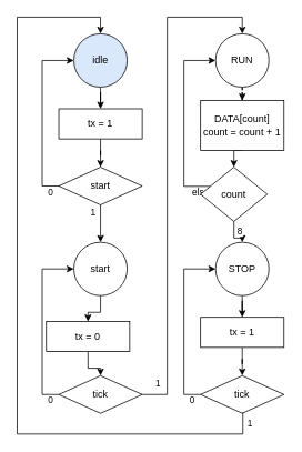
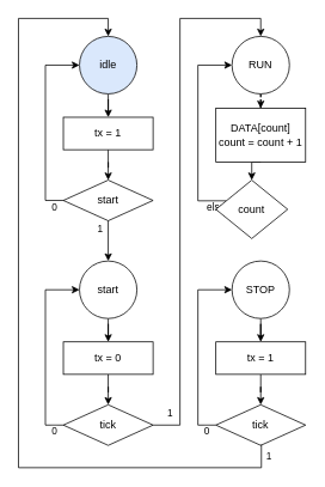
  <mxCell id="0" />
  <mxCell id="1" parent="0" />
  <mxCell id="2" value="" style="group" parent="1" vertex="1" connectable="0"><mxGeometry x="50" y="40" width="120" height="230" as="geometry" /></mxCell>
  <mxCell id="3" style="edgeStyle=orthogonalEdgeStyle;rounded=0;orthogonalLoop=1;jettySize=auto;html=1;entryX=0.5;entryY=0;entryDx=0;entryDy=0;" parent="2" source="4" target="6" edge="1"><mxGeometry relative="1" as="geometry" /></mxCell>
  <mxCell id="4" value="idle" style="ellipse;whiteSpace=wrap;html=1;aspect=fixed;fillColor=#dae8fc;" parent="2" vertex="1"><mxGeometry x="38" width="64.001" height="64.001" as="geometry" /></mxCell>
  <mxCell id="5" style="edgeStyle=orthogonalEdgeStyle;rounded=0;orthogonalLoop=1;jettySize=auto;html=1;entryX=0.5;entryY=0;entryDx=0;entryDy=0;" parent="2" source="6" target="9" edge="1"><mxGeometry relative="1" as="geometry" /></mxCell>
  <mxCell id="6" value="tx = 1" style="rounded=0;whiteSpace=wrap;html=1;" parent="2" vertex="1"><mxGeometry x="20" y="90.004" width="100" height="36.142" as="geometry" /></mxCell>
  <mxCell id="7" style="edgeStyle=orthogonalEdgeStyle;rounded=0;orthogonalLoop=1;jettySize=auto;html=1;entryX=0;entryY=0.5;entryDx=0;entryDy=0;" parent="2" source="9" target="4" edge="1"><mxGeometry relative="1" as="geometry"><Array as="points"><mxPoint y="183" /><mxPoint y="32" /></Array></mxGeometry></mxCell>
  <mxCell id="8" value="0" style="edgeLabel;html=1;align=center;verticalAlign=middle;resizable=0;points=[];" parent="7" vertex="1" connectable="0"><mxGeometry x="-0.89" y="-1" relative="1" as="geometry"><mxPoint y="8" as="offset" /></mxGeometry></mxCell>
  <mxCell id="9" value="start" style="rhombus;whiteSpace=wrap;html=1;" parent="2" vertex="1"><mxGeometry x="20" y="160.003" width="100" height="45.177" as="geometry" /></mxCell>
  <mxCell id="10" value="" style="group" parent="1" vertex="1" connectable="0"><mxGeometry x="50" y="290" width="120" height="230" as="geometry" /></mxCell>
  <mxCell id="11" style="edgeStyle=orthogonalEdgeStyle;rounded=0;orthogonalLoop=1;jettySize=auto;html=1;entryX=0.5;entryY=0;entryDx=0;entryDy=0;" parent="10" source="12" target="14" edge="1"><mxGeometry relative="1" as="geometry" /></mxCell>
  <mxCell id="12" value="start" style="ellipse;whiteSpace=wrap;html=1;aspect=fixed;" parent="10" vertex="1"><mxGeometry x="38" width="64.001" height="64.001" as="geometry" /></mxCell>
  <mxCell id="13" style="edgeStyle=orthogonalEdgeStyle;rounded=0;orthogonalLoop=1;jettySize=auto;html=1;entryX=0.5;entryY=0;entryDx=0;entryDy=0;" parent="10" source="14" target="17" edge="1"><mxGeometry relative="1" as="geometry" /></mxCell>
- <mxCell id="14" value="tx = 0" style="rounded=0;whiteSpace=wrap;html=1;" parent="10" vertex="1"><mxGeometry x="5" y="95.004" width="100" height="36.142" as="geometry" /></mxCell>
+ <mxCell id="14" value="tx = 0" style="rounded=0;whiteSpace=wrap;html=1;" parent="10" vertex="1"><mxGeometry x="20" y="90.004" width="100" height="36.142" as="geometry" /></mxCell>
  <mxCell id="15" style="edgeStyle=orthogonalEdgeStyle;rounded=0;orthogonalLoop=1;jettySize=auto;html=1;entryX=0;entryY=0.5;entryDx=0;entryDy=0;" parent="10" source="17" target="12" edge="1"><mxGeometry relative="1" as="geometry"><Array as="points"><mxPoint y="183" /><mxPoint y="32" /></Array></mxGeometry></mxCell>
  <mxCell id="16" value="0" style="edgeLabel;html=1;align=center;verticalAlign=middle;resizable=0;points=[];" parent="15" vertex="1" connectable="0"><mxGeometry x="-0.89" y="-1" relative="1" as="geometry"><mxPoint y="8" as="offset" /></mxGeometry></mxCell>
  <mxCell id="17" value="tick" style="rhombus;whiteSpace=wrap;html=1;" parent="10" vertex="1"><mxGeometry x="20" y="160.003" width="100" height="45.177" as="geometry" /></mxCell>
  <mxCell id="18" style="edgeStyle=orthogonalEdgeStyle;rounded=0;orthogonalLoop=1;jettySize=auto;html=1;entryX=0.5;entryY=0;entryDx=0;entryDy=0;" parent="1" source="9" target="12" edge="1"><mxGeometry relative="1" as="geometry"><mxPoint x="110" y="270" as="targetPoint" /></mxGeometry></mxCell>
  <mxCell id="19" value="1" style="edgeLabel;html=1;align=center;verticalAlign=middle;resizable=0;points=[];" parent="18" vertex="1" connectable="0"><mxGeometry x="0.443" y="1" relative="1" as="geometry"><mxPoint x="-11" y="-23" as="offset" /></mxGeometry></mxCell>
  <mxCell id="20" style="edgeStyle=orthogonalEdgeStyle;rounded=0;orthogonalLoop=1;jettySize=auto;html=1;entryX=0.5;entryY=0;entryDx=0;entryDy=0;" parent="1" source="17" target="32" edge="1"><mxGeometry relative="1" as="geometry"><mxPoint x="200" y="40" as="targetPoint" /><Array as="points"><mxPoint x="200" y="473" /><mxPoint x="200" y="20" /><mxPoint x="290" y="20" /></Array></mxGeometry></mxCell>
  <mxCell id="21" value="1" style="edgeLabel;html=1;align=center;verticalAlign=middle;resizable=0;points=[];" parent="20" vertex="1" connectable="0"><mxGeometry x="0.443" y="1" relative="1" as="geometry"><mxPoint x="-11" y="384" as="offset" /></mxGeometry></mxCell>
  <mxCell id="22" value="" style="group" parent="1" vertex="1" connectable="0"><mxGeometry x="220" y="290" width="120" height="230" as="geometry" /></mxCell>
  <mxCell id="23" style="edgeStyle=orthogonalEdgeStyle;rounded=0;orthogonalLoop=1;jettySize=auto;html=1;entryX=0.5;entryY=0;entryDx=0;entryDy=0;" parent="22" source="24" target="26" edge="1"><mxGeometry relative="1" as="geometry" /></mxCell>
  <mxCell id="24" value="STOP" style="ellipse;whiteSpace=wrap;html=1;aspect=fixed;" parent="22" vertex="1"><mxGeometry x="38" width="64.001" height="64.001" as="geometry" /></mxCell>
  <mxCell id="25" style="edgeStyle=orthogonalEdgeStyle;rounded=0;orthogonalLoop=1;jettySize=auto;html=1;entryX=0.5;entryY=0;entryDx=0;entryDy=0;" parent="22" source="26" target="29" edge="1"><mxGeometry relative="1" as="geometry" /></mxCell>
  <mxCell id="26" value="tx = 1" style="rounded=0;whiteSpace=wrap;html=1;" parent="22" vertex="1"><mxGeometry x="20" y="90.004" width="100" height="36.142" as="geometry" /></mxCell>
  <mxCell id="27" style="edgeStyle=orthogonalEdgeStyle;rounded=0;orthogonalLoop=1;jettySize=auto;html=1;entryX=0;entryY=0.5;entryDx=0;entryDy=0;" parent="22" source="29" target="24" edge="1"><mxGeometry relative="1" as="geometry"><Array as="points"><mxPoint y="183" /><mxPoint y="32" /></Array></mxGeometry></mxCell>
  <mxCell id="28" value="0" style="edgeLabel;html=1;align=center;verticalAlign=middle;resizable=0;points=[];" parent="27" vertex="1" connectable="0"><mxGeometry x="-0.89" y="-1" relative="1" as="geometry"><mxPoint y="8" as="offset" /></mxGeometry></mxCell>
  <mxCell id="29" value="tick" style="rhombus;whiteSpace=wrap;html=1;" parent="22" vertex="1"><mxGeometry x="20" y="160.003" width="100" height="45.177" as="geometry" /></mxCell>
  <mxCell id="30" value="" style="group" parent="1" vertex="1" connectable="0"><mxGeometry x="220" y="40" width="120" height="230" as="geometry" /></mxCell>
  <mxCell id="31" style="edgeStyle=orthogonalEdgeStyle;rounded=0;orthogonalLoop=1;jettySize=auto;html=1;entryX=0.5;entryY=0;entryDx=0;entryDy=0;dashed=1;" parent="30" source="32" target="34" edge="1"><mxGeometry relative="1" as="geometry" /></mxCell>
  <mxCell id="32" value="RUN" style="ellipse;whiteSpace=wrap;html=1;aspect=fixed;" parent="30" vertex="1"><mxGeometry x="38" width="64.001" height="64.001" as="geometry" /></mxCell>
  <mxCell id="33" style="edgeStyle=orthogonalEdgeStyle;rounded=0;orthogonalLoop=1;jettySize=auto;html=1;exitX=0.5;exitY=1;exitDx=0;exitDy=0;entryX=0.5;entryY=0;entryDx=0;entryDy=0;" edge="1" parent="30" source="34" target="37"><mxGeometry relative="1" as="geometry" /></mxCell>
  <mxCell id="34" value="DATA[count]&lt;div&gt;count = count + 1&lt;/div&gt;" style="rounded=0;whiteSpace=wrap;html=1;" parent="30" vertex="1"><mxGeometry x="20" y="80" width="100" height="60" as="geometry" /></mxCell>
  <mxCell id="35" style="edgeStyle=orthogonalEdgeStyle;rounded=0;orthogonalLoop=1;jettySize=auto;html=1;entryX=0;entryY=0.5;entryDx=0;entryDy=0;" parent="30" source="37" target="32" edge="1"><mxGeometry relative="1" as="geometry"><Array as="points"><mxPoint y="183" /><mxPoint y="32" /></Array></mxGeometry></mxCell>
  <mxCell id="36" value="else" style="edgeLabel;html=1;align=center;verticalAlign=middle;resizable=0;points=[];" parent="35" vertex="1" connectable="0"><mxGeometry x="-0.89" y="-1" relative="1" as="geometry"><mxPoint y="8" as="offset" /></mxGeometry></mxCell>
  <mxCell id="37" value="count" style="rhombus;whiteSpace=wrap;html=1;" parent="30" vertex="1"><mxGeometry x="20" y="160.003" width="80" height="65" as="geometry" /></mxCell>
  <mxCell id="38" style="edgeStyle=orthogonalEdgeStyle;rounded=0;orthogonalLoop=1;jettySize=auto;html=1;entryX=0.5;entryY=0;entryDx=0;entryDy=0;exitX=0.507;exitY=0.979;exitDx=0;exitDy=0;exitPerimeter=0;" parent="1" source="29" target="4" edge="1"><mxGeometry relative="1" as="geometry"><Array as="points"><mxPoint x="291" y="520" /><mxPoint x="20" y="520" /><mxPoint x="20" y="20" /><mxPoint x="120" y="20" /></Array><mxPoint x="350" y="470" as="sourcePoint" /></mxGeometry></mxCell>
  <mxCell id="39" value="1" style="edgeLabel;html=1;align=center;verticalAlign=middle;resizable=0;points=[];" vertex="1" connectable="0" parent="38"><mxGeometry x="-0.973" y="1" relative="1" as="geometry"><mxPoint x="7" as="offset" /></mxGeometry></mxCell>
- <mxCell id="40" style="edgeStyle=orthogonalEdgeStyle;rounded=0;orthogonalLoop=1;jettySize=auto;html=1;entryX=0.5;entryY=0;entryDx=0;entryDy=0;" edge="1" parent="1" source="37" target="24"><mxGeometry relative="1" as="geometry" /></mxCell>
- <mxCell id="41" value="8" style="edgeLabel;html=1;align=center;verticalAlign=middle;resizable=0;points=[];" vertex="1" connectable="0" parent="40"><mxGeometry x="-0.451" relative="1" as="geometry"><mxPoint x="6" y="1" as="offset" /></mxGeometry></mxCell>
